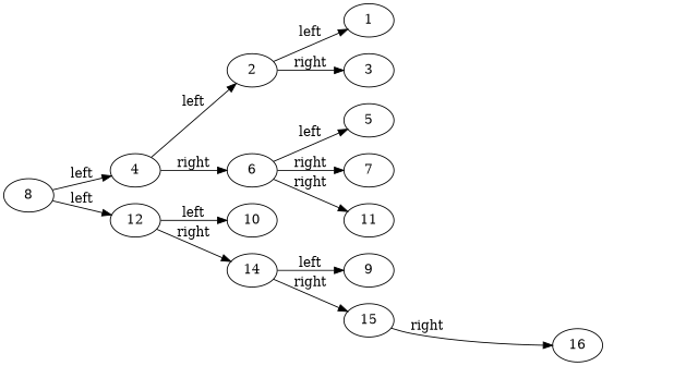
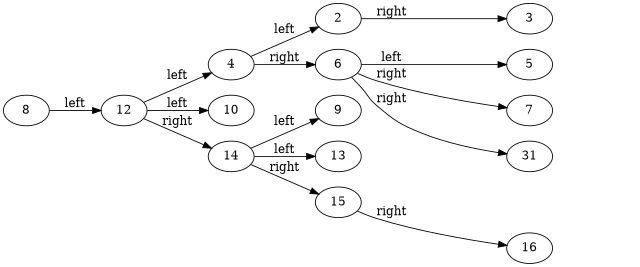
  digraph {
    rankdir=LR
    8
    4
    12
    2
    6
    10
    14
-   1
    3
    5
    7
-   11
+   11 [label=31]
    9
+   13
    15
    NULL140528968543400 [style=invis]
    16
-   8 -> 4 [label=left]
+   12 -> 4 [label=left]
    8 -> 12 [label=left]
    4 -> 2 [label=left]
    4 -> 6 [label=right]
    12 -> 10 [label=left]
    12 -> 14 [label=right]
-   2 -> 1 [label=left]
    2 -> 3 [label=right]
    6 -> 5 [label=left]
    6 -> 7 [label=right]
    6 -> 11 [label=right]
    14 -> 9 [label=left]
+   14 -> 13 [label=left]
    14 -> 15 [label=right]
    15 -> NULL140528968543400 [style=invis]
    15 -> 16 [label=right]
  }
